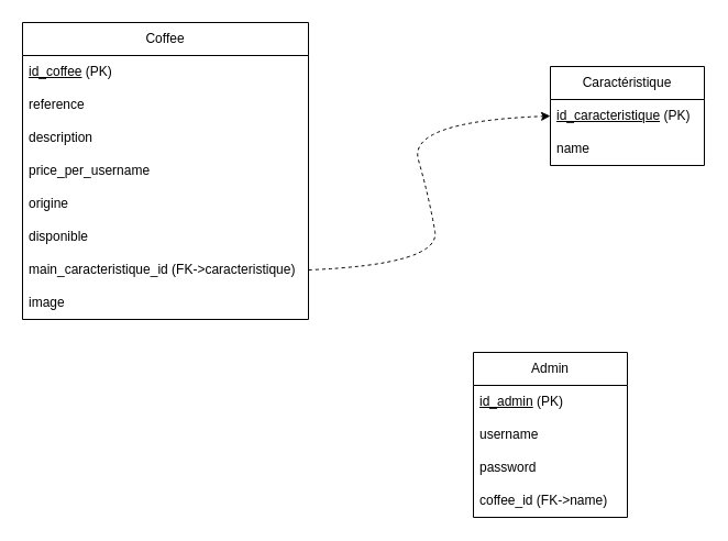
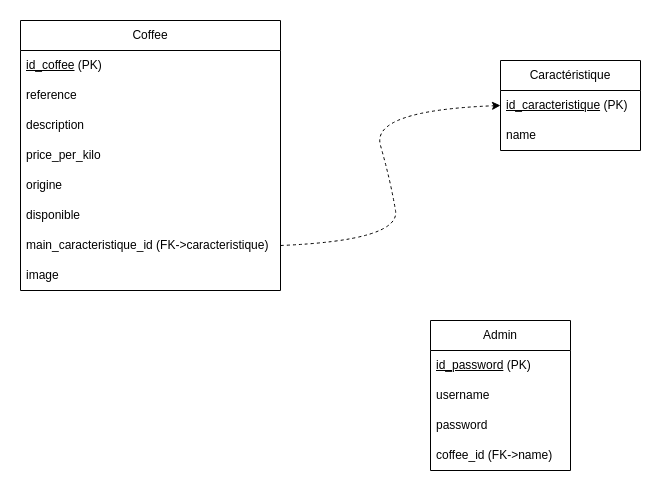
  <mxCell id="0" />
  <mxCell id="1" parent="0" />
  <mxCell id="2" value="Coffee" style="swimlane;fontStyle=0;childLayout=stackLayout;horizontal=1;startSize=30;horizontalStack=0;resizeParent=1;resizeParentMax=0;resizeLast=0;collapsible=1;marginBottom=0;whiteSpace=wrap;html=1;" vertex="1" parent="1"><mxGeometry x="20" y="20" width="260" height="270" as="geometry" /></mxCell>
  <mxCell id="3" value="&lt;u&gt;id_coffee&lt;/u&gt; (PK)" style="text;strokeColor=none;fillColor=none;align=left;verticalAlign=middle;spacingLeft=4;spacingRight=4;overflow=hidden;points=[[0,0.5],[1,0.5]];portConstraint=eastwest;rotatable=0;whiteSpace=wrap;html=1;" vertex="1" parent="2"><mxGeometry y="30" width="260" height="30" as="geometry" /></mxCell>
  <mxCell id="4" value="reference" style="text;strokeColor=none;fillColor=none;align=left;verticalAlign=middle;spacingLeft=4;spacingRight=4;overflow=hidden;points=[[0,0.5],[1,0.5]];portConstraint=eastwest;rotatable=0;whiteSpace=wrap;html=1;" vertex="1" parent="2"><mxGeometry y="60" width="260" height="30" as="geometry" /></mxCell>
  <mxCell id="5" value="description" style="text;strokeColor=none;fillColor=none;align=left;verticalAlign=middle;spacingLeft=4;spacingRight=4;overflow=hidden;points=[[0,0.5],[1,0.5]];portConstraint=eastwest;rotatable=0;whiteSpace=wrap;html=1;" vertex="1" parent="2"><mxGeometry y="90" width="260" height="30" as="geometry" /></mxCell>
- <mxCell id="6" value="price_per_username" style="text;strokeColor=none;fillColor=none;align=left;verticalAlign=middle;spacingLeft=4;spacingRight=4;overflow=hidden;points=[[0,0.5],[1,0.5]];portConstraint=eastwest;rotatable=0;whiteSpace=wrap;html=1;" vertex="1" parent="2"><mxGeometry y="120" width="260" height="30" as="geometry" /></mxCell>
+ <mxCell id="6" value="price_per_kilo" style="text;strokeColor=none;fillColor=none;align=left;verticalAlign=middle;spacingLeft=4;spacingRight=4;overflow=hidden;points=[[0,0.5],[1,0.5]];portConstraint=eastwest;rotatable=0;whiteSpace=wrap;html=1;" vertex="1" parent="2"><mxGeometry y="120" width="260" height="30" as="geometry" /></mxCell>
  <mxCell id="7" value="origine" style="text;strokeColor=none;fillColor=none;align=left;verticalAlign=middle;spacingLeft=4;spacingRight=4;overflow=hidden;points=[[0,0.5],[1,0.5]];portConstraint=eastwest;rotatable=0;whiteSpace=wrap;html=1;" vertex="1" parent="2"><mxGeometry y="150" width="260" height="30" as="geometry" /></mxCell>
  <mxCell id="8" value="disponible" style="text;strokeColor=none;fillColor=none;align=left;verticalAlign=middle;spacingLeft=4;spacingRight=4;overflow=hidden;points=[[0,0.5],[1,0.5]];portConstraint=eastwest;rotatable=0;whiteSpace=wrap;html=1;" vertex="1" parent="2"><mxGeometry y="180" width="260" height="30" as="geometry" /></mxCell>
  <mxCell id="9" value="main_caracteristique_id (FK-&amp;gt;caracteristique)" style="text;strokeColor=none;fillColor=none;align=left;verticalAlign=middle;spacingLeft=4;spacingRight=4;overflow=hidden;points=[[0,0.5],[1,0.5]];portConstraint=eastwest;rotatable=0;whiteSpace=wrap;html=1;" vertex="1" parent="2"><mxGeometry y="210" width="260" height="30" as="geometry" /></mxCell>
  <mxCell id="10" value="image" style="text;strokeColor=none;fillColor=none;align=left;verticalAlign=middle;spacingLeft=4;spacingRight=4;overflow=hidden;points=[[0,0.5],[1,0.5]];portConstraint=eastwest;rotatable=0;whiteSpace=wrap;html=1;" vertex="1" parent="2"><mxGeometry y="240" width="260" height="30" as="geometry" /></mxCell>
  <mxCell id="11" value="Admin" style="swimlane;fontStyle=0;childLayout=stackLayout;horizontal=1;startSize=30;horizontalStack=0;resizeParent=1;resizeParentMax=0;resizeLast=0;collapsible=1;marginBottom=0;whiteSpace=wrap;html=1;" vertex="1" parent="1"><mxGeometry x="430" y="320" width="140" height="150" as="geometry" /></mxCell>
- <mxCell id="12" value="&lt;span style=&quot;color: rgb(0, 0, 0);&quot;&gt;&lt;u&gt;id_admin&lt;/u&gt;&lt;/span&gt;&lt;span style=&quot;color: rgb(0, 0, 0);&quot;&gt; (PK)&lt;/span&gt;" style="text;strokeColor=none;fillColor=none;align=left;verticalAlign=middle;spacingLeft=4;spacingRight=4;overflow=hidden;points=[[0,0.5],[1,0.5]];portConstraint=eastwest;rotatable=0;whiteSpace=wrap;html=1;" vertex="1" parent="11"><mxGeometry y="30" width="140" height="30" as="geometry" /></mxCell>
+ <mxCell id="12" value="&lt;span style=&quot;color: rgb(0, 0, 0);&quot;&gt;&lt;u&gt;id_password&lt;/u&gt;&lt;/span&gt;&lt;span style=&quot;color: rgb(0, 0, 0);&quot;&gt; (PK)&lt;/span&gt;" style="text;strokeColor=none;fillColor=none;align=left;verticalAlign=middle;spacingLeft=4;spacingRight=4;overflow=hidden;points=[[0,0.5],[1,0.5]];portConstraint=eastwest;rotatable=0;whiteSpace=wrap;html=1;" vertex="1" parent="11"><mxGeometry y="30" width="140" height="30" as="geometry" /></mxCell>
  <mxCell id="13" value="username" style="text;strokeColor=none;fillColor=none;align=left;verticalAlign=middle;spacingLeft=4;spacingRight=4;overflow=hidden;points=[[0,0.5],[1,0.5]];portConstraint=eastwest;rotatable=0;whiteSpace=wrap;html=1;" vertex="1" parent="11"><mxGeometry y="60" width="140" height="30" as="geometry" /></mxCell>
  <mxCell id="14" value="password" style="text;strokeColor=none;fillColor=none;align=left;verticalAlign=middle;spacingLeft=4;spacingRight=4;overflow=hidden;points=[[0,0.5],[1,0.5]];portConstraint=eastwest;rotatable=0;whiteSpace=wrap;html=1;" vertex="1" parent="11"><mxGeometry y="90" width="140" height="30" as="geometry" /></mxCell>
  <mxCell id="15" value="coffee_id (FK-&amp;gt;name)" style="text;strokeColor=none;fillColor=none;align=left;verticalAlign=middle;spacingLeft=4;spacingRight=4;overflow=hidden;points=[[0,0.5],[1,0.5]];portConstraint=eastwest;rotatable=0;whiteSpace=wrap;html=1;" vertex="1" parent="11"><mxGeometry y="120" width="140" height="30" as="geometry" /></mxCell>
  <mxCell id="16" value="Caractéristique" style="swimlane;fontStyle=0;childLayout=stackLayout;horizontal=1;startSize=30;horizontalStack=0;resizeParent=1;resizeParentMax=0;resizeLast=0;collapsible=1;marginBottom=0;whiteSpace=wrap;html=1;" vertex="1" parent="1"><mxGeometry x="500" y="60" width="140" height="90" as="geometry" /></mxCell>
  <mxCell id="17" value="&lt;span style=&quot;color: rgb(0, 0, 0);&quot;&gt;&lt;u&gt;id_caracteristique&lt;/u&gt;&lt;/span&gt;&lt;span style=&quot;color: rgb(0, 0, 0);&quot;&gt;&amp;nbsp;(PK)&lt;/span&gt;" style="text;strokeColor=none;fillColor=none;align=left;verticalAlign=middle;spacingLeft=4;spacingRight=4;overflow=hidden;points=[[0,0.5],[1,0.5]];portConstraint=eastwest;rotatable=0;whiteSpace=wrap;html=1;" vertex="1" parent="16"><mxGeometry y="30" width="140" height="30" as="geometry" /></mxCell>
  <mxCell id="18" value="name" style="text;strokeColor=none;fillColor=none;align=left;verticalAlign=middle;spacingLeft=4;spacingRight=4;overflow=hidden;points=[[0,0.5],[1,0.5]];portConstraint=eastwest;rotatable=0;whiteSpace=wrap;html=1;" vertex="1" parent="16"><mxGeometry y="60" width="140" height="30" as="geometry" /></mxCell>
  <mxCell id="19" value="" style="curved=1;endArrow=classic;html=1;exitX=1;exitY=0.5;exitDx=0;exitDy=0;entryX=0;entryY=0.5;entryDx=0;entryDy=0;dashed=1;" edge="1" parent="1" source="9" target="17"><mxGeometry width="50" height="50" relative="1" as="geometry"><mxPoint x="374" y="200" as="sourcePoint" /><mxPoint x="424" y="150" as="targetPoint" /><Array as="points"><mxPoint x="400" y="240" /><mxPoint x="390" y="180" /><mxPoint x="370" y="110" /></Array></mxGeometry></mxCell>
